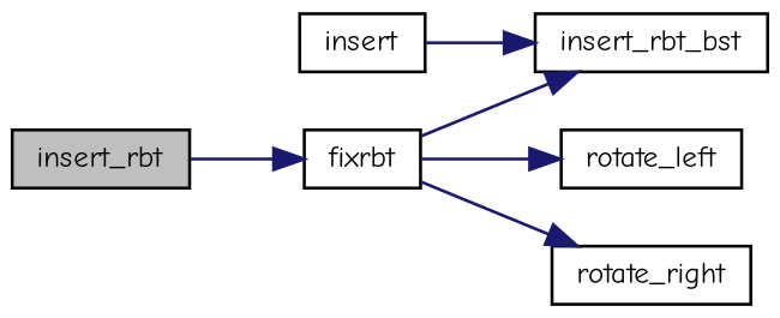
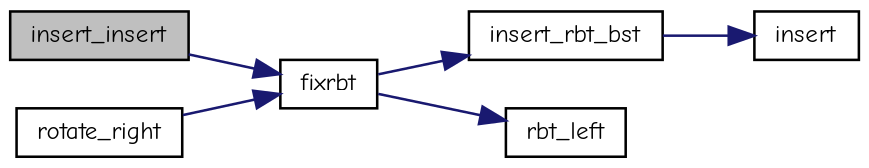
  digraph {
    fontname="Comic Neue"
    rankdir=LR
    node [color=black fillcolor=white fontname="Comic Neue" fontsize=10 shape=record style=filled]
    edge [color=midnightblue fontname="Comic Neue" fontsize=10 labelfontname=Helvetica labelfontsize=10 style=solid]
-   n1 [fillcolor=grey75 fontcolor=black height=0.2 label=insert_rbt width=0.4]
+   n1 [fillcolor=grey75 fontcolor=black height=0.2 label=insert_insert width=0.4]
    n2 [height=0.2 label=fixrbt width=0.4]
    n3 [height=0.2 label=insert_rbt_bst width=0.4]
    n4 [height=0.2 label=insert width=0.4]
-   n5 [height=0.2 label=rotate_left width=0.4]
+   n5 [height=0.2 label=rbt_left width=0.4]
    n6 [height=0.2 label=rotate_right width=0.4]
    n1 -> n2
    n2 -> n3
    n2 -> n5
-   n2 -> n6
-   n4 -> n3
+   n6 -> n2
+   n3 -> n4
  }
